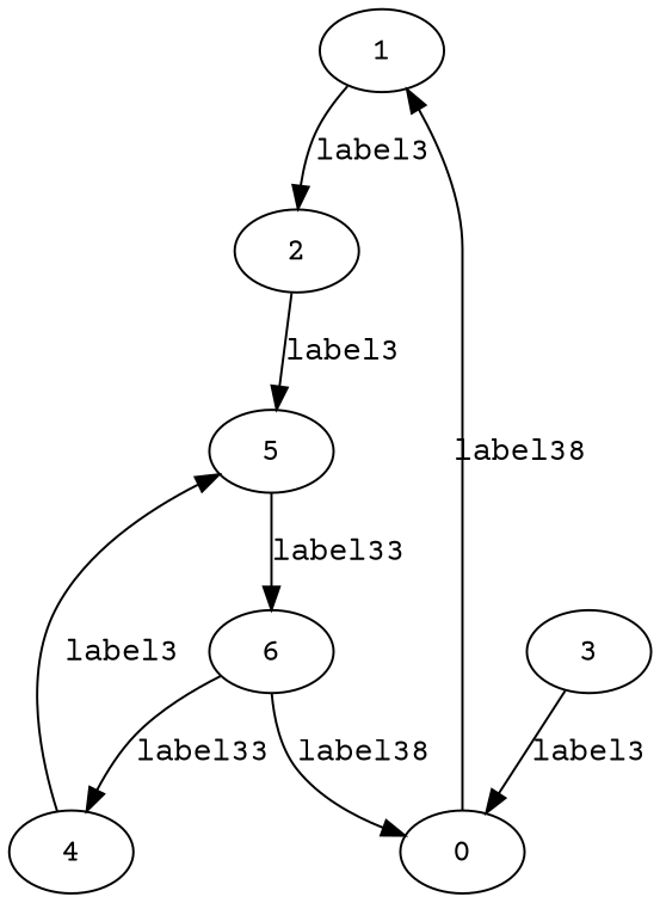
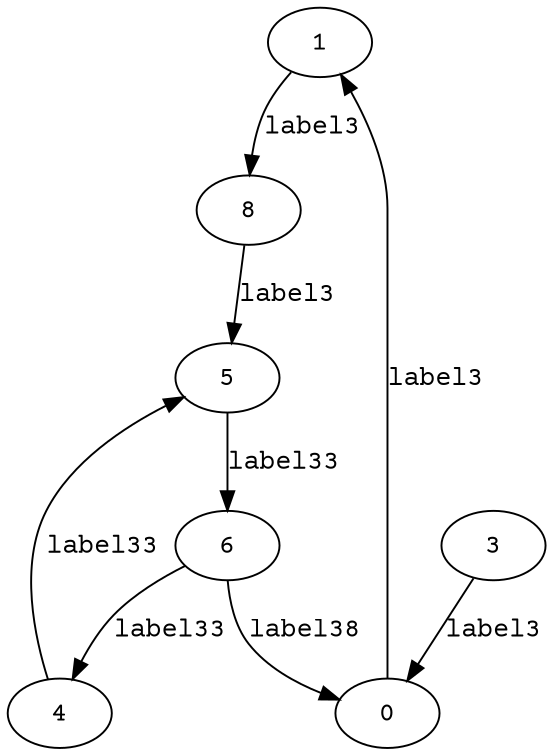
  digraph {
    fontname="Courier Prime"
    node [fontname="Courier Prime"]
    edge [fontname="Courier Prime"]
    1
-   2
+   2 [label=8]
    5
    3
    0
    4
    6
    1 -> 2 [label=label3]
    2 -> 5 [label=label3]
    5 -> 6 [label=label33]
    3 -> 0 [label=label3]
-   0 -> 1 [label=label38]
-   4 -> 5 [label=label3]
+   0 -> 1 [label=label3]
+   4 -> 5 [label=label33]
    6 -> 0 [label=label38]
    6 -> 4 [label=label33]
  }
